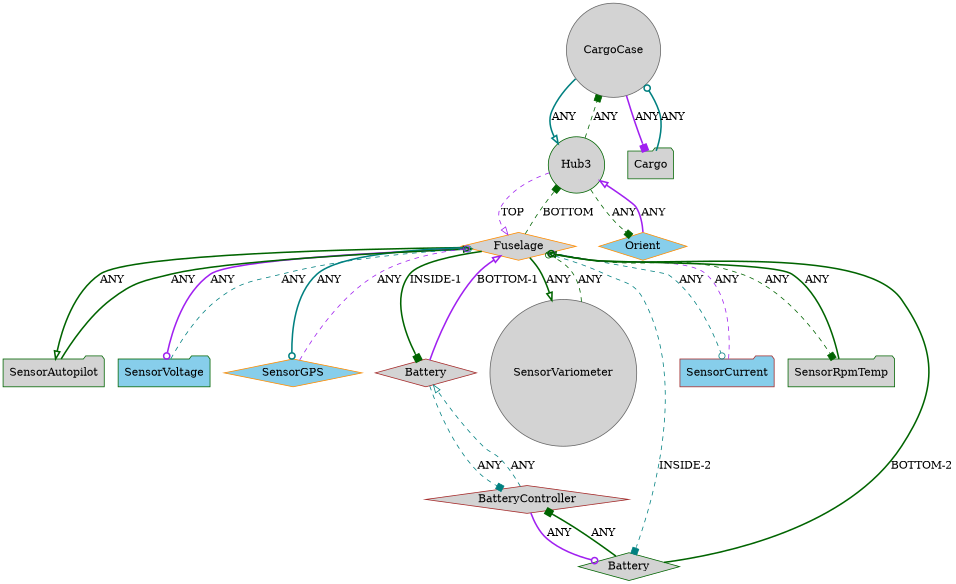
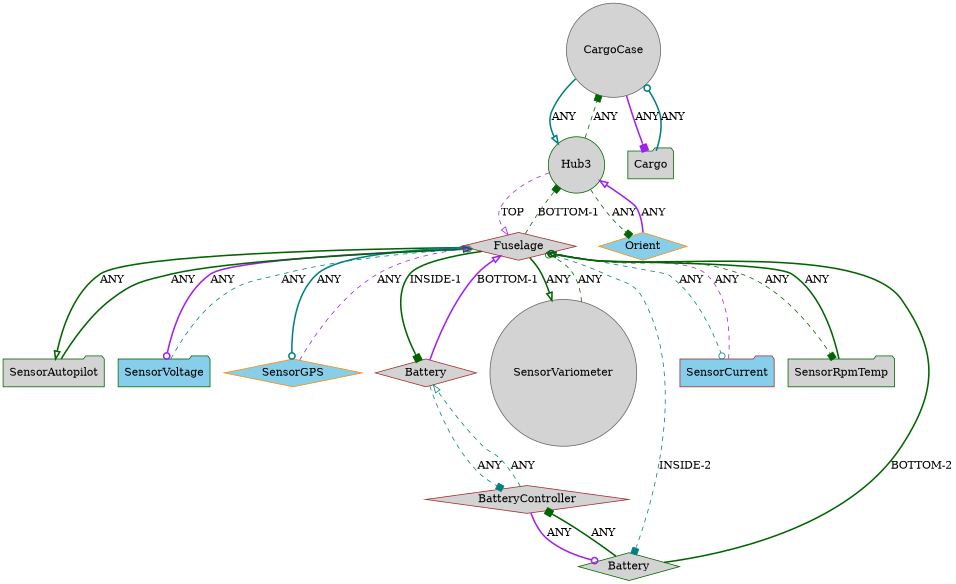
  digraph {
    node [color=darkgreen fillcolor=lightgrey shape=diamond style=filled]
    edge [arrowhead=odot color=darkgreen style=bold]
    n1 [color=gray40 instance=CargoCase_instance_1 label=CargoCase shape=circle]
    n2 [instance=Hub3_instance_4 label=Hub3 shape=circle]
    n3 [instance=Cargo_instance_1 label=Cargo shape=folder]
-   n4 [color=darkorange instance=Fuselage_instance_1 label=Fuselage]
+   n4 [color=brown instance=Fuselage_instance_1 label=Fuselage]
    n5 [color=darkorange fillcolor=skyblue instance=Orient label=Orient]
    n6 [instance=SensorAutopilot_instance_1 label=SensorAutopilot shape=folder]
    n7 [fillcolor=skyblue instance=SensorVoltage_instance_1 label=SensorVoltage shape=folder]
    n8 [color=darkorange fillcolor=skyblue instance=SensorGPS_instance_1 label=SensorGPS]
    n9 [color=brown instance=Battery_instance_1 label=Battery]
    n10 [color=gray40 instance=SensorVariometer_instance_1 label=SensorVariometer shape=circle]
    n11 [instance=Battery_instance_2 label=Battery]
    n12 [color=brown fillcolor=skyblue instance=SensorCurrent_instance_1 label=SensorCurrent shape=folder]
    n13 [instance=SensorRpmTemp_instance_1 label=SensorRpmTemp shape=folder]
    n14 [color=brown instance=BatteryController_instance_1 label=BatteryController]
    n1 -> n2 [arrowhead=onormal color=teal label=ANY]
    n1 -> n3 [arrowhead=box color=purple label=ANY]
    n2 -> n1 [arrowhead=box label=ANY style=dashed]
    n2 -> n4 [arrowhead=onormal color=purple label=TOP style=dashed]
    n2 -> n5 [arrowhead=box label=ANY style=dashed]
    n3 -> n1 [color=teal label=ANY]
-   n4 -> n2 [arrowhead=box label=BOTTOM style=dashed]
+   n4 -> n2 [arrowhead=box label="BOTTOM-1" style=dashed]
    n4 -> n6 [arrowhead=onormal label=ANY]
    n4 -> n7 [color=purple label=ANY]
    n4 -> n8 [color=teal label=ANY]
    n4 -> n9 [arrowhead=box label="INSIDE-1"]
    n4 -> n10 [arrowhead=onormal label=ANY]
    n4 -> n11 [arrowhead=box color=teal label="INSIDE-2" style=dashed]
    n4 -> n12 [color=teal label=ANY style=dashed]
    n4 -> n13 [arrowhead=box label=ANY style=dashed]
    n5 -> n2 [arrowhead=onormal color=purple label=ANY]
    n6 -> n4 [arrowhead=onormal label=ANY]
    n7 -> n4 [color=teal label=ANY style=dashed]
    n8 -> n4 [color=purple label=ANY style=dashed]
    n9 -> n4 [arrowhead=onormal color=purple label="BOTTOM-1"]
    n9 -> n14 [arrowhead=box color=teal label=ANY style=dashed]
    n10 -> n4 [label=ANY style=dashed]
    n11 -> n4 [arrowhead=onormal label="BOTTOM-2"]
    n11 -> n14 [arrowhead=box label=ANY]
    n12 -> n4 [color=purple label=ANY style=dashed]
    n13 -> n4 [label=ANY]
    n14 -> n9 [arrowhead=onormal color=teal label=ANY style=dashed]
    n14 -> n11 [color=purple label=ANY]
  }
